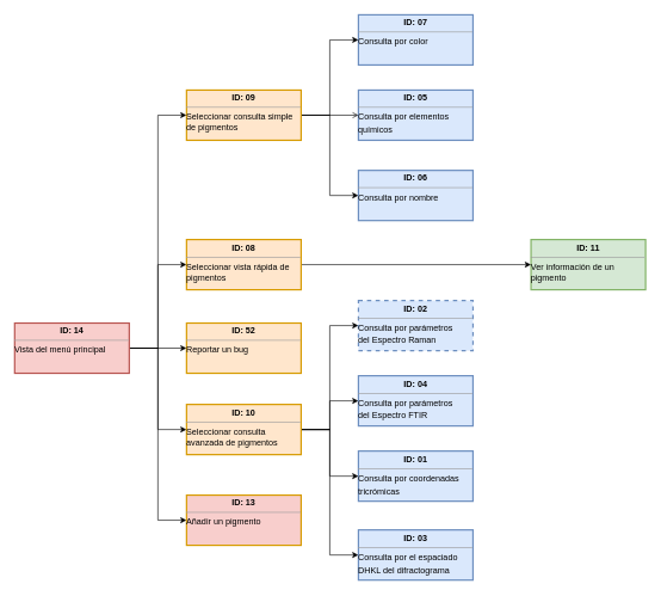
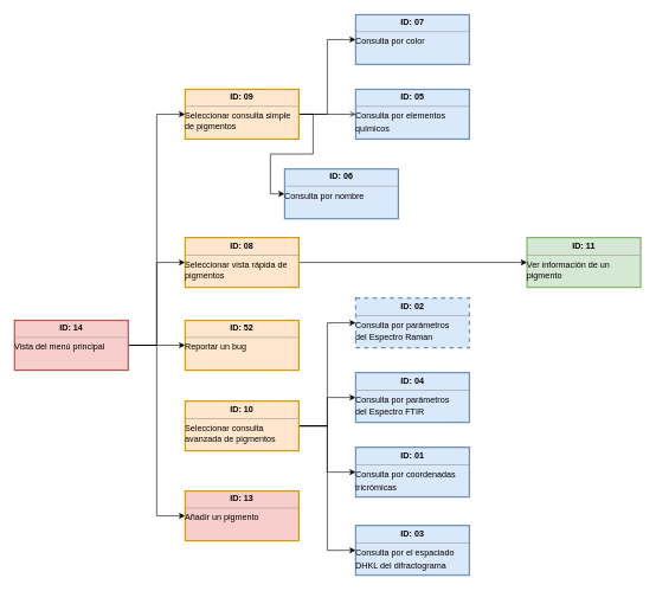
  <mxCell id="0" />
  <mxCell id="1" parent="0" />
  <mxCell id="2" value="&lt;p style=&quot;margin: 0px ; margin-top: 4px ; text-align: center&quot;&gt;&lt;b&gt;ID: 01&lt;/b&gt;&lt;/p&gt;&lt;hr size=&quot;1&quot;&gt;&lt;div style=&quot;height: 2px&quot;&gt;Consulta por coordenadas&lt;/div&gt;&lt;div style=&quot;height: 2px&quot;&gt;&lt;br&gt;&lt;/div&gt;&lt;div style=&quot;height: 2px&quot;&gt;&lt;br&gt;tricrómicas&lt;/div&gt;" style="verticalAlign=top;align=left;overflow=fill;fontSize=12;fontFamily=Helvetica;html=1;fillColor=#dae8fc;strokeColor=#6c8ebf;strokeWidth=2;" vertex="1" parent="1"><mxGeometry x="500" y="628.5" width="160" height="70" as="geometry" /></mxCell>
  <mxCell id="3" style="edgeStyle=orthogonalEdgeStyle;rounded=0;orthogonalLoop=1;jettySize=auto;html=1;exitX=1;exitY=0.5;exitDx=0;exitDy=0;entryX=0;entryY=0.5;entryDx=0;entryDy=0;" edge="1" parent="1" source="8" target="10"><mxGeometry relative="1" as="geometry" /></mxCell>
- <mxCell id="4" style="edgeStyle=orthogonalEdgeStyle;rounded=0;orthogonalLoop=1;jettySize=auto;html=1;exitX=1;exitY=0.5;exitDx=0;exitDy=0;entryX=0;entryY=0.5;entryDx=0;entryDy=0;" edge="1" parent="1" source="8" target="16"><mxGeometry relative="1" as="geometry" /></mxCell>
  <mxCell id="5" style="edgeStyle=orthogonalEdgeStyle;rounded=0;orthogonalLoop=1;jettySize=auto;html=1;exitX=1;exitY=0.5;exitDx=0;exitDy=0;entryX=0;entryY=0.5;entryDx=0;entryDy=0;" edge="1" parent="1" source="8" target="9"><mxGeometry relative="1" as="geometry" /></mxCell>
  <mxCell id="6" style="edgeStyle=orthogonalEdgeStyle;rounded=0;orthogonalLoop=1;jettySize=auto;html=1;exitX=1;exitY=0.5;exitDx=0;exitDy=0;entryX=0;entryY=0.5;entryDx=0;entryDy=0;" edge="1" parent="1" source="8" target="22"><mxGeometry relative="1" as="geometry" /></mxCell>
  <mxCell id="7" style="edgeStyle=orthogonalEdgeStyle;rounded=0;orthogonalLoop=1;jettySize=auto;html=1;exitX=1;exitY=0.5;exitDx=0;exitDy=0;entryX=0;entryY=0.5;entryDx=0;entryDy=0;" edge="1" parent="1" source="8" target="20"><mxGeometry relative="1" as="geometry" /></mxCell>
  <mxCell id="8" value="&lt;p style=&quot;margin: 0px ; margin-top: 4px ; text-align: center&quot;&gt;&lt;b&gt;ID: 14&lt;/b&gt;&lt;/p&gt;&lt;hr size=&quot;1&quot;&gt;&lt;div style=&quot;height: 2px&quot;&gt;Vista del menú principal&lt;/div&gt;" style="verticalAlign=top;align=left;overflow=fill;fontSize=12;fontFamily=Helvetica;html=1;fillColor=#f8cecc;strokeColor=#b85450;strokeWidth=2;" vertex="1" parent="1"><mxGeometry x="20" y="450" width="160" height="70" as="geometry" /></mxCell>
  <mxCell id="9" value="&lt;p style=&quot;margin: 0px ; margin-top: 4px ; text-align: center&quot;&gt;&lt;b&gt;ID: 13&lt;/b&gt;&lt;/p&gt;&lt;hr size=&quot;1&quot;&gt;&lt;div style=&quot;height: 2px&quot;&gt;Añadir un pigmento&lt;/div&gt;" style="verticalAlign=top;align=left;overflow=fill;fontSize=12;fontFamily=Helvetica;html=1;fillColor=#f8cecc;strokeColor=#d79b00;strokeWidth=2;" vertex="1" parent="1"><mxGeometry x="260" y="690" width="160" height="70" as="geometry" /></mxCell>
  <mxCell id="10" value="&lt;p style=&quot;margin: 0px ; margin-top: 4px ; text-align: center&quot;&gt;&lt;b&gt;ID: 52&lt;/b&gt;&lt;/p&gt;&lt;hr size=&quot;1&quot;&gt;&lt;div style=&quot;height: 2px&quot;&gt;Reportar un bug&lt;/div&gt;" style="verticalAlign=top;align=left;overflow=fill;fontSize=12;fontFamily=Helvetica;html=1;fillColor=#ffe6cc;strokeColor=#d79b00;strokeWidth=2;" vertex="1" parent="1"><mxGeometry x="260" y="450" width="160" height="70" as="geometry" /></mxCell>
  <mxCell id="11" value="&lt;p style=&quot;margin: 0px ; margin-top: 4px ; text-align: center&quot;&gt;&lt;b&gt;ID: 11&lt;/b&gt;&lt;/p&gt;&lt;hr size=&quot;1&quot;&gt;&lt;div style=&quot;height: 2px&quot;&gt;Ver información de un&amp;nbsp;&lt;/div&gt;&lt;div style=&quot;height: 2px&quot;&gt;&lt;br&gt;&lt;/div&gt;&lt;div style=&quot;height: 2px&quot;&gt;&lt;br&gt;&lt;/div&gt;&lt;div style=&quot;height: 2px&quot;&gt;&lt;br&gt;&lt;/div&gt;&lt;div style=&quot;height: 2px&quot;&gt;&lt;br&gt;&lt;/div&gt;&lt;div style=&quot;height: 2px&quot;&gt;&lt;br&gt;&lt;/div&gt;&lt;div style=&quot;height: 2px&quot;&gt;&lt;br&gt;&lt;/div&gt;&lt;div style=&quot;height: 2px&quot;&gt;&lt;br&gt;&lt;/div&gt;&lt;div style=&quot;height: 2px&quot;&gt;pigmento&lt;/div&gt;" style="verticalAlign=top;align=left;overflow=fill;fontSize=12;fontFamily=Helvetica;html=1;fillColor=#d5e8d4;strokeColor=#82b366;strokeWidth=2;" vertex="1" parent="1"><mxGeometry x="741" y="333.5" width="160" height="70" as="geometry" /></mxCell>
  <mxCell id="12" style="edgeStyle=orthogonalEdgeStyle;rounded=0;orthogonalLoop=1;jettySize=auto;html=1;exitX=1;exitY=0.5;exitDx=0;exitDy=0;entryX=0;entryY=0.5;entryDx=0;entryDy=0;" edge="1" parent="1" source="16" target="28"><mxGeometry relative="1" as="geometry" /></mxCell>
  <mxCell id="13" style="edgeStyle=orthogonalEdgeStyle;rounded=0;orthogonalLoop=1;jettySize=auto;html=1;exitX=1;exitY=0.5;exitDx=0;exitDy=0;entryX=0;entryY=0.5;entryDx=0;entryDy=0;" edge="1" parent="1" source="16" target="26"><mxGeometry relative="1" as="geometry" /></mxCell>
  <mxCell id="14" style="edgeStyle=orthogonalEdgeStyle;rounded=0;orthogonalLoop=1;jettySize=auto;html=1;exitX=1;exitY=0.5;exitDx=0;exitDy=0;entryX=0;entryY=0.5;entryDx=0;entryDy=0;" edge="1" parent="1" source="16" target="2"><mxGeometry relative="1" as="geometry" /></mxCell>
  <mxCell id="15" style="edgeStyle=orthogonalEdgeStyle;rounded=0;orthogonalLoop=1;jettySize=auto;html=1;exitX=1;exitY=0.5;exitDx=0;exitDy=0;entryX=0;entryY=0.5;entryDx=0;entryDy=0;" edge="1" parent="1" source="16" target="27"><mxGeometry relative="1" as="geometry" /></mxCell>
  <mxCell id="16" value="&lt;p style=&quot;margin: 0px ; margin-top: 4px ; text-align: center&quot;&gt;&lt;b&gt;ID: 10&lt;/b&gt;&lt;/p&gt;&lt;hr size=&quot;1&quot;&gt;&lt;div style=&quot;height: 2px&quot;&gt;Seleccionar consulta&amp;nbsp;&lt;br&gt;avanzada de pigmentos&lt;/div&gt;" style="verticalAlign=top;align=left;overflow=fill;fontSize=12;fontFamily=Helvetica;html=1;fillColor=#ffe6cc;strokeColor=#d79b00;strokeWidth=2;" vertex="1" parent="1"><mxGeometry x="260" y="563.5" width="160" height="70" as="geometry" /></mxCell>
  <mxCell id="17" style="edgeStyle=orthogonalEdgeStyle;rounded=0;orthogonalLoop=1;jettySize=auto;html=1;exitX=1;exitY=0.5;exitDx=0;exitDy=0;entryX=0;entryY=0.5;entryDx=0;entryDy=0;endArrow=open;" edge="1" parent="1" source="20" target="25"><mxGeometry relative="1" as="geometry" /></mxCell>
  <mxCell id="18" style="edgeStyle=orthogonalEdgeStyle;rounded=0;orthogonalLoop=1;jettySize=auto;html=1;exitX=1;exitY=0.5;exitDx=0;exitDy=0;entryX=0;entryY=0.5;entryDx=0;entryDy=0;" edge="1" parent="1" source="20" target="24"><mxGeometry relative="1" as="geometry" /></mxCell>
  <mxCell id="19" style="edgeStyle=orthogonalEdgeStyle;rounded=0;orthogonalLoop=1;jettySize=auto;html=1;exitX=1;exitY=0.5;exitDx=0;exitDy=0;entryX=0;entryY=0.5;entryDx=0;entryDy=0;" edge="1" parent="1" source="20" target="23"><mxGeometry relative="1" as="geometry" /></mxCell>
  <mxCell id="20" value="&lt;p style=&quot;margin: 0px ; margin-top: 4px ; text-align: center&quot;&gt;&lt;b&gt;ID: 09&lt;/b&gt;&lt;/p&gt;&lt;hr size=&quot;1&quot;&gt;&lt;div style=&quot;height: 2px&quot;&gt;Seleccionar consulta simple&lt;br&gt;de pigmentos&lt;/div&gt;" style="verticalAlign=top;align=left;overflow=fill;fontSize=12;fontFamily=Helvetica;html=1;fillColor=#ffe6cc;strokeColor=#d79b00;strokeWidth=2;" vertex="1" parent="1"><mxGeometry x="260" y="125" width="160" height="70" as="geometry" /></mxCell>
  <mxCell id="21" style="edgeStyle=orthogonalEdgeStyle;rounded=0;orthogonalLoop=1;jettySize=auto;html=1;exitX=1;exitY=0.5;exitDx=0;exitDy=0;entryX=0;entryY=0.5;entryDx=0;entryDy=0;" edge="1" parent="1" source="22" target="11"><mxGeometry relative="1" as="geometry" /></mxCell>
  <mxCell id="22" value="&lt;p style=&quot;margin: 0px ; margin-top: 4px ; text-align: center&quot;&gt;&lt;b&gt;ID: 08&lt;/b&gt;&lt;/p&gt;&lt;hr size=&quot;1&quot;&gt;&lt;div style=&quot;height: 2px&quot;&gt;Seleccionar vista rápida de&amp;nbsp;&lt;br&gt;pigmentos&lt;/div&gt;" style="verticalAlign=top;align=left;overflow=fill;fontSize=12;fontFamily=Helvetica;html=1;fillColor=#ffe6cc;strokeColor=#d79b00;strokeWidth=2;" vertex="1" parent="1"><mxGeometry x="260" y="333.5" width="160" height="70" as="geometry" /></mxCell>
  <mxCell id="23" value="&lt;p style=&quot;margin: 0px ; margin-top: 4px ; text-align: center&quot;&gt;&lt;b&gt;ID: 07&lt;/b&gt;&lt;/p&gt;&lt;hr size=&quot;1&quot;&gt;&lt;div style=&quot;height: 2px&quot;&gt;Consulta por color&lt;/div&gt;" style="verticalAlign=top;align=left;overflow=fill;fontSize=12;fontFamily=Helvetica;html=1;fillColor=#dae8fc;strokeColor=#6c8ebf;strokeWidth=2;" vertex="1" parent="1"><mxGeometry x="500" y="20" width="160" height="70" as="geometry" /></mxCell>
- <mxCell id="24" value="&lt;p style=&quot;margin: 0px ; margin-top: 4px ; text-align: center&quot;&gt;&lt;b&gt;ID: 06&lt;/b&gt;&lt;/p&gt;&lt;hr size=&quot;1&quot;&gt;&lt;div style=&quot;height: 2px&quot;&gt;Consulta por nombre&lt;/div&gt;" style="verticalAlign=top;align=left;overflow=fill;fontSize=12;fontFamily=Helvetica;html=1;fillColor=#dae8fc;strokeColor=#6c8ebf;strokeWidth=2;" vertex="1" parent="1"><mxGeometry x="500" y="237" width="160" height="70" as="geometry" /></mxCell>
+ <mxCell id="24" value="&lt;p style=&quot;margin: 0px ; margin-top: 4px ; text-align: center&quot;&gt;&lt;b&gt;ID: 06&lt;/b&gt;&lt;/p&gt;&lt;hr size=&quot;1&quot;&gt;&lt;div style=&quot;height: 2px&quot;&gt;Consulta por nombre&lt;/div&gt;" style="verticalAlign=top;align=left;overflow=fill;fontSize=12;fontFamily=Helvetica;html=1;fillColor=#dae8fc;strokeColor=#6c8ebf;strokeWidth=2;" vertex="1" parent="1"><mxGeometry x="400" y="237" width="160" height="70" as="geometry" /></mxCell>
  <mxCell id="25" value="&lt;p style=&quot;margin: 0px ; margin-top: 4px ; text-align: center&quot;&gt;&lt;b&gt;ID: 05&lt;/b&gt;&lt;/p&gt;&lt;hr size=&quot;1&quot;&gt;&lt;div style=&quot;height: 2px&quot;&gt;Consulta por elementos&lt;/div&gt;&lt;div style=&quot;height: 2px&quot;&gt;&lt;br&gt;químicos&lt;/div&gt;" style="verticalAlign=top;align=left;overflow=fill;fontSize=12;fontFamily=Helvetica;html=1;fillColor=#dae8fc;strokeColor=#6c8ebf;strokeWidth=2;" vertex="1" parent="1"><mxGeometry x="500" y="125" width="160" height="70" as="geometry" /></mxCell>
  <mxCell id="26" value="&lt;p style=&quot;margin: 0px ; margin-top: 4px ; text-align: center&quot;&gt;&lt;b&gt;ID: 04&lt;/b&gt;&lt;/p&gt;&lt;hr size=&quot;1&quot;&gt;&lt;div style=&quot;height: 2px&quot;&gt;Consulta por parámetros&lt;/div&gt;&lt;div style=&quot;height: 2px&quot;&gt;&lt;br&gt;del Espectro FTIR&lt;/div&gt;" style="verticalAlign=top;align=left;overflow=fill;fontSize=12;fontFamily=Helvetica;html=1;fillColor=#dae8fc;strokeColor=#6c8ebf;strokeWidth=2;" vertex="1" parent="1"><mxGeometry x="500" y="523.5" width="160" height="70" as="geometry" /></mxCell>
  <mxCell id="27" value="&lt;p style=&quot;margin: 0px ; margin-top: 4px ; text-align: center&quot;&gt;&lt;b&gt;ID: 03&lt;/b&gt;&lt;/p&gt;&lt;hr size=&quot;1&quot;&gt;&lt;div style=&quot;height: 2px&quot;&gt;Consulta por el espaciado&lt;/div&gt;&lt;div style=&quot;height: 2px&quot;&gt;&lt;br&gt;&lt;/div&gt;&lt;div style=&quot;height: 2px&quot;&gt;&lt;br&gt;DHKL del difractograma&lt;/div&gt;" style="verticalAlign=top;align=left;overflow=fill;fontSize=12;fontFamily=Helvetica;html=1;fillColor=#dae8fc;strokeColor=#6c8ebf;strokeWidth=2;" vertex="1" parent="1"><mxGeometry x="500" y="738.5" width="160" height="70" as="geometry" /></mxCell>
  <mxCell id="28" value="&lt;p style=&quot;margin: 0px ; margin-top: 4px ; text-align: center&quot;&gt;&lt;b&gt;ID: 02&lt;/b&gt;&lt;/p&gt;&lt;hr size=&quot;1&quot;&gt;&lt;div style=&quot;height: 2px&quot;&gt;Consulta por parámetros&lt;/div&gt;&lt;div style=&quot;height: 2px&quot;&gt;&lt;br&gt;del Espectro Raman&lt;/div&gt;" style="verticalAlign=top;align=left;overflow=fill;fontSize=12;fontFamily=Helvetica;html=1;fillColor=#dae8fc;strokeColor=#6c8ebf;strokeWidth=2;dashed=1;" vertex="1" parent="1"><mxGeometry x="500" y="418.5" width="160" height="70" as="geometry" /></mxCell>
